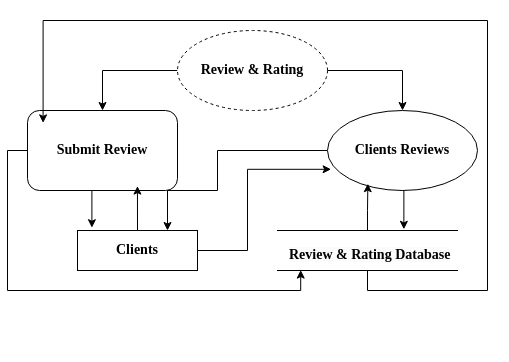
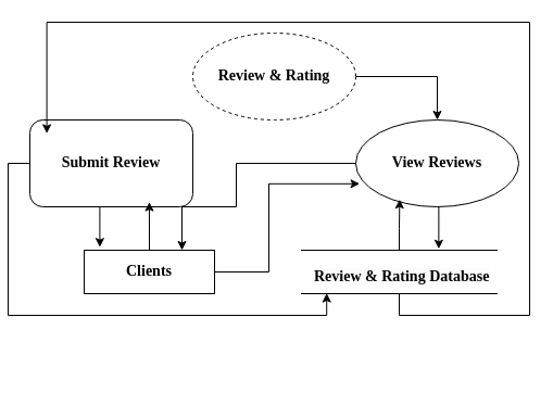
  <mxCell id="0" />
  <mxCell id="1" parent="0" />
- <mxCell id="2" style="edgeStyle=orthogonalEdgeStyle;rounded=0;orthogonalLoop=1;jettySize=auto;html=1;entryX=0.5;entryY=0;entryDx=0;entryDy=0;" edge="1" parent="1" source="4" target="5"><mxGeometry relative="1" as="geometry"><Array as="points"><mxPoint x="95" y="70" /></Array></mxGeometry></mxCell>
  <mxCell id="3" style="edgeStyle=orthogonalEdgeStyle;rounded=0;orthogonalLoop=1;jettySize=auto;html=1;entryX=0.5;entryY=0;entryDx=0;entryDy=0;" edge="1" parent="1" source="4" target="7"><mxGeometry relative="1" as="geometry"><Array as="points"><mxPoint x="395" y="70" /></Array></mxGeometry></mxCell>
  <mxCell id="4" value="&lt;font style=&quot;font-size: 14px;&quot; face=&quot;Times New Roman&quot;&gt;&lt;b&gt;Review &amp;amp; Rating&lt;/b&gt;&lt;/font&gt;" style="ellipse;whiteSpace=wrap;html=1;dashed=1;" vertex="1" parent="1"><mxGeometry x="170" y="30" width="150" height="80" as="geometry" /></mxCell>
  <mxCell id="5" value="&lt;font face=&quot;Times New Roman&quot;&gt;&lt;span style=&quot;font-size: 14px;&quot;&gt;&lt;b&gt;Submit Review&lt;/b&gt;&lt;/span&gt;&lt;/font&gt;" style="whiteSpace=wrap;html=1;rounded=1;" vertex="1" parent="1"><mxGeometry x="20" y="110" width="150" height="80" as="geometry" /></mxCell>
  <mxCell id="6" style="edgeStyle=orthogonalEdgeStyle;rounded=0;orthogonalLoop=1;jettySize=auto;html=1;exitX=0;exitY=0.5;exitDx=0;exitDy=0;entryX=0.75;entryY=0;entryDx=0;entryDy=0;" edge="1" parent="1" source="7" target="8"><mxGeometry relative="1" as="geometry"><mxPoint x="160" y="210" as="targetPoint" /><Array as="points"><mxPoint x="210" y="150" /><mxPoint x="210" y="190" /><mxPoint x="160" y="190" /></Array></mxGeometry></mxCell>
- <mxCell id="7" value="&lt;font face=&quot;Times New Roman&quot;&gt;&lt;span style=&quot;font-size: 14px;&quot;&gt;&lt;b&gt;Clients Reviews&lt;/b&gt;&lt;/span&gt;&lt;/font&gt;" style="ellipse;whiteSpace=wrap;html=1;" vertex="1" parent="1"><mxGeometry x="320" y="110" width="150" height="80" as="geometry" /></mxCell>
+ <mxCell id="7" value="&lt;font face=&quot;Times New Roman&quot;&gt;&lt;span style=&quot;font-size: 14px;&quot;&gt;&lt;b&gt;View Reviews&lt;/b&gt;&lt;/span&gt;&lt;/font&gt;" style="ellipse;whiteSpace=wrap;html=1;" vertex="1" parent="1"><mxGeometry x="320" y="110" width="150" height="80" as="geometry" /></mxCell>
  <mxCell id="8" value="&lt;font face=&quot;Times New Roman&quot;&gt;&lt;span style=&quot;font-size: 14px;&quot;&gt;&lt;b&gt;Clients&lt;/b&gt;&lt;/span&gt;&lt;/font&gt;" style="rounded=0;whiteSpace=wrap;html=1;" vertex="1" parent="1"><mxGeometry x="70" y="230" width="120" height="40" as="geometry" /></mxCell>
  <mxCell id="9" value="" style="shape=partialRectangle;whiteSpace=wrap;html=1;top=0;bottom=0;fillColor=none;rotation=-90;" vertex="1" parent="1"><mxGeometry x="340" y="160" width="40" height="180" as="geometry" /></mxCell>
  <mxCell id="10" value="&lt;b style=&quot;forced-color-adjust: none; color: rgb(0, 0, 0); font-family: &amp;quot;Times New Roman&amp;quot;; font-size: 14px; font-style: normal; font-variant-ligatures: normal; font-variant-caps: normal; letter-spacing: normal; orphans: 2; text-align: center; text-indent: 0px; text-transform: none; widows: 2; word-spacing: 0px; -webkit-text-stroke-width: 0px; white-space: normal; background-color: rgb(251, 251, 251); text-decoration-thickness: initial; text-decoration-style: initial; text-decoration-color: initial;&quot;&gt;Review &amp;amp; Rating Database&lt;/b&gt;" style="text;whiteSpace=wrap;html=1;" vertex="1" parent="1"><mxGeometry x="280" y="240" width="180" height="40" as="geometry" /></mxCell>
  <mxCell id="11" style="edgeStyle=orthogonalEdgeStyle;rounded=0;orthogonalLoop=1;jettySize=auto;html=1;exitX=0.5;exitY=1;exitDx=0;exitDy=0;entryX=1.03;entryY=0.702;entryDx=0;entryDy=0;entryPerimeter=0;" edge="1" parent="1" source="7" target="9"><mxGeometry relative="1" as="geometry" /></mxCell>
  <mxCell id="12" style="edgeStyle=orthogonalEdgeStyle;rounded=0;orthogonalLoop=1;jettySize=auto;html=1;exitX=1;exitY=0.5;exitDx=0;exitDy=0;entryX=0.269;entryY=0.915;entryDx=0;entryDy=0;entryPerimeter=0;" edge="1" parent="1" source="9" target="7"><mxGeometry relative="1" as="geometry" /></mxCell>
  <mxCell id="13" style="edgeStyle=orthogonalEdgeStyle;rounded=0;orthogonalLoop=1;jettySize=auto;html=1;exitX=0.5;exitY=1;exitDx=0;exitDy=0;entryX=0.12;entryY=-0.07;entryDx=0;entryDy=0;entryPerimeter=0;" edge="1" parent="1" source="5" target="8"><mxGeometry relative="1" as="geometry" /></mxCell>
  <mxCell id="14" style="edgeStyle=orthogonalEdgeStyle;rounded=0;orthogonalLoop=1;jettySize=auto;html=1;exitX=0.5;exitY=0;exitDx=0;exitDy=0;entryX=0.733;entryY=0.945;entryDx=0;entryDy=0;entryPerimeter=0;" edge="1" parent="1" source="8" target="5"><mxGeometry relative="1" as="geometry" /></mxCell>
  <mxCell id="15" style="edgeStyle=orthogonalEdgeStyle;rounded=0;orthogonalLoop=1;jettySize=auto;html=1;exitX=0;exitY=0.5;exitDx=0;exitDy=0;entryX=0.01;entryY=0.129;entryDx=0;entryDy=0;entryPerimeter=0;" edge="1" parent="1" source="5" target="9"><mxGeometry relative="1" as="geometry" /></mxCell>
  <mxCell id="16" style="edgeStyle=orthogonalEdgeStyle;rounded=0;orthogonalLoop=1;jettySize=auto;html=1;entryX=0.024;entryY=0.735;entryDx=0;entryDy=0;entryPerimeter=0;" edge="1" parent="1" source="8" target="7"><mxGeometry relative="1" as="geometry"><Array as="points"><mxPoint x="240" y="250" /><mxPoint x="240" y="169" /></Array></mxGeometry></mxCell>
  <mxCell id="17" style="edgeStyle=orthogonalEdgeStyle;rounded=0;orthogonalLoop=1;jettySize=auto;html=1;exitX=0;exitY=0.5;exitDx=0;exitDy=0;entryX=0.104;entryY=0.155;entryDx=0;entryDy=0;entryPerimeter=0;" edge="1" parent="1" source="9" target="5"><mxGeometry relative="1" as="geometry"><Array as="points"><mxPoint x="360" y="290" /><mxPoint x="480" y="290" /><mxPoint x="480" y="20" /><mxPoint x="36" y="20" /></Array></mxGeometry></mxCell>
